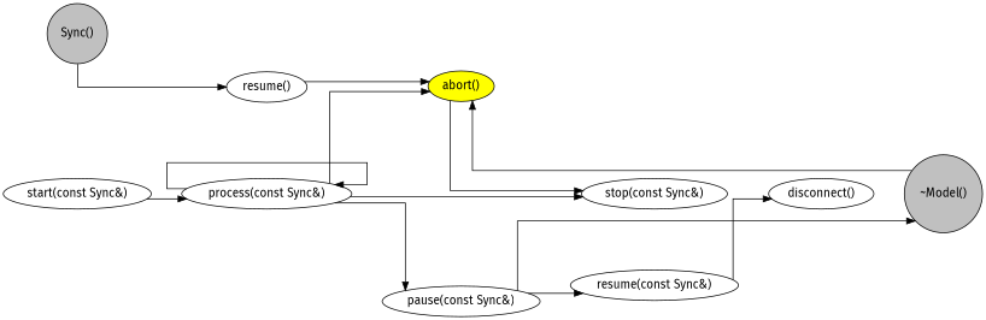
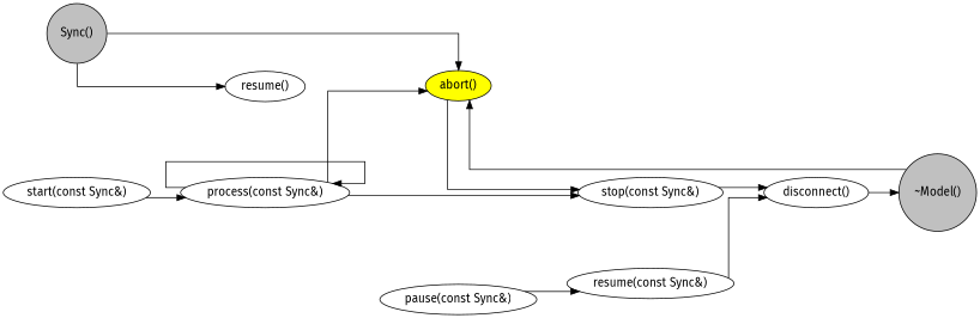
  digraph {
    fontname="Fira Sans"
    nodesep=1
    rankdir=LR
    splines=ortho
    node [fontname="Fira Sans"]
    edge [fontname="Fira Sans"]
    n1 [fillcolor=gray label="Sync()" shape=circle style=filled]
    "~Model()" [fillcolor=gray shape=circle style=filled]
    "abort()" [fillcolor=yellow style=filled]
    n4 [group=1 label="resume()"]
    "disconnect()" [group=1]
    "start(const Sync&)" [group=1]
    "process(const Sync&)" [group=1]
    "stop(const Sync&)" [group=1]
    "pause(const Sync&)"
    "resume(const Sync&)"
    subgraph sub_1 {
      n1
      "~Model()"
    }
    subgraph sub_2 {
      "abort()"
    }
    subgraph sub_3 {
      n1
      "~Model()"
      n4
      "disconnect()"
      "start(const Sync&)"
      "process(const Sync&)"
      "stop(const Sync&)"
    }
    n1 -> n4
    "~Model()" -> "abort()"
    "abort()" -> "stop(const Sync&)"
-   n4 -> "abort()"
-   "pause(const Sync&)" -> "~Model()"
+   n1 -> "abort()"
+   "disconnect()" -> "~Model()"
    "start(const Sync&)" -> "process(const Sync&)"
    "process(const Sync&)" -> "abort()"
    "process(const Sync&)" -> "process(const Sync&)" [splines=curved]
    "process(const Sync&)" -> "stop(const Sync&)"
-   "process(const Sync&)" -> "pause(const Sync&)"
+   "stop(const Sync&)" -> "disconnect()"
    "pause(const Sync&)" -> "resume(const Sync&)"
    "resume(const Sync&)" -> "disconnect()"
  }
